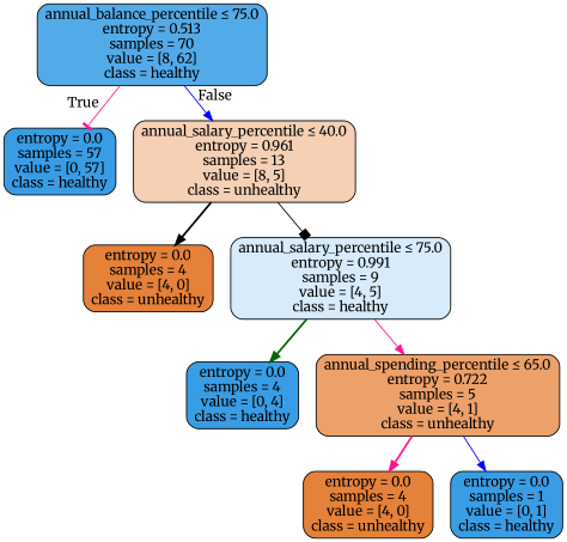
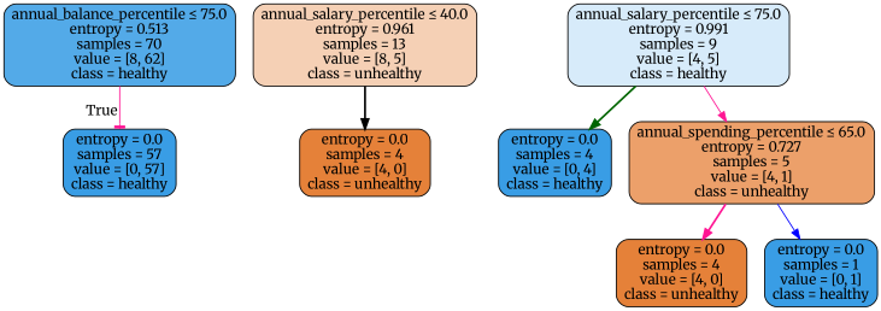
  digraph {
    fontname=Merriweather
    node [color=black fillcolor="#399de5" fontname=Merriweather shape=box style="filled, rounded"]
    edge [arrowhead=normal color=deeppink fontname=Merriweather style=solid]
    n1 [fillcolor="#53aae8" label=<annual_balance_percentile &le; 75.0<br/>entropy = 0.513<br/>samples = 70<br/>value = [8, 62]<br/>class = healthy>]
    n2 [label=<entropy = 0.0<br/>samples = 57<br/>value = [0, 57]<br/>class = healthy>]
    n3 [fillcolor="#f5d0b5" label=<annual_salary_percentile &le; 40.0<br/>entropy = 0.961<br/>samples = 13<br/>value = [8, 5]<br/>class = unhealthy>]
    n4 [fillcolor="#e58139" label=<entropy = 0.0<br/>samples = 4<br/>value = [4, 0]<br/>class = unhealthy>]
    n5 [fillcolor="#d7ebfa" label=<annual_salary_percentile &le; 75.0<br/>entropy = 0.991<br/>samples = 9<br/>value = [4, 5]<br/>class = healthy>]
    n6 [label=<entropy = 0.0<br/>samples = 4<br/>value = [0, 4]<br/>class = healthy>]
-   n7 [fillcolor="#eca06a" label=<annual_spending_percentile &le; 65.0<br/>entropy = 0.722<br/>samples = 5<br/>value = [4, 1]<br/>class = unhealthy>]
+   n7 [fillcolor="#eca06a" label=<annual_spending_percentile &le; 65.0<br/>entropy = 0.727<br/>samples = 5<br/>value = [4, 1]<br/>class = unhealthy>]
    n8 [fillcolor="#e58139" label=<entropy = 0.0<br/>samples = 4<br/>value = [4, 0]<br/>class = unhealthy>]
    n9 [label=<entropy = 0.0<br/>samples = 1<br/>value = [0, 1]<br/>class = healthy>]
    n1 -> n2 [arrowhead=tee headlabel=True labelangle=45 labeldistance=2.5]
-   n1 -> n3 [color=blue headlabel=False labelangle=-45 labeldistance=2.5]
    n3 -> n4 [color=black style=bold]
-   n3 -> n5 [arrowhead=box color=black]
    n5 -> n6 [color=darkgreen style=bold]
    n5 -> n7
    n7 -> n8 [style=bold]
    n7 -> n9 [color=blue]
  }
